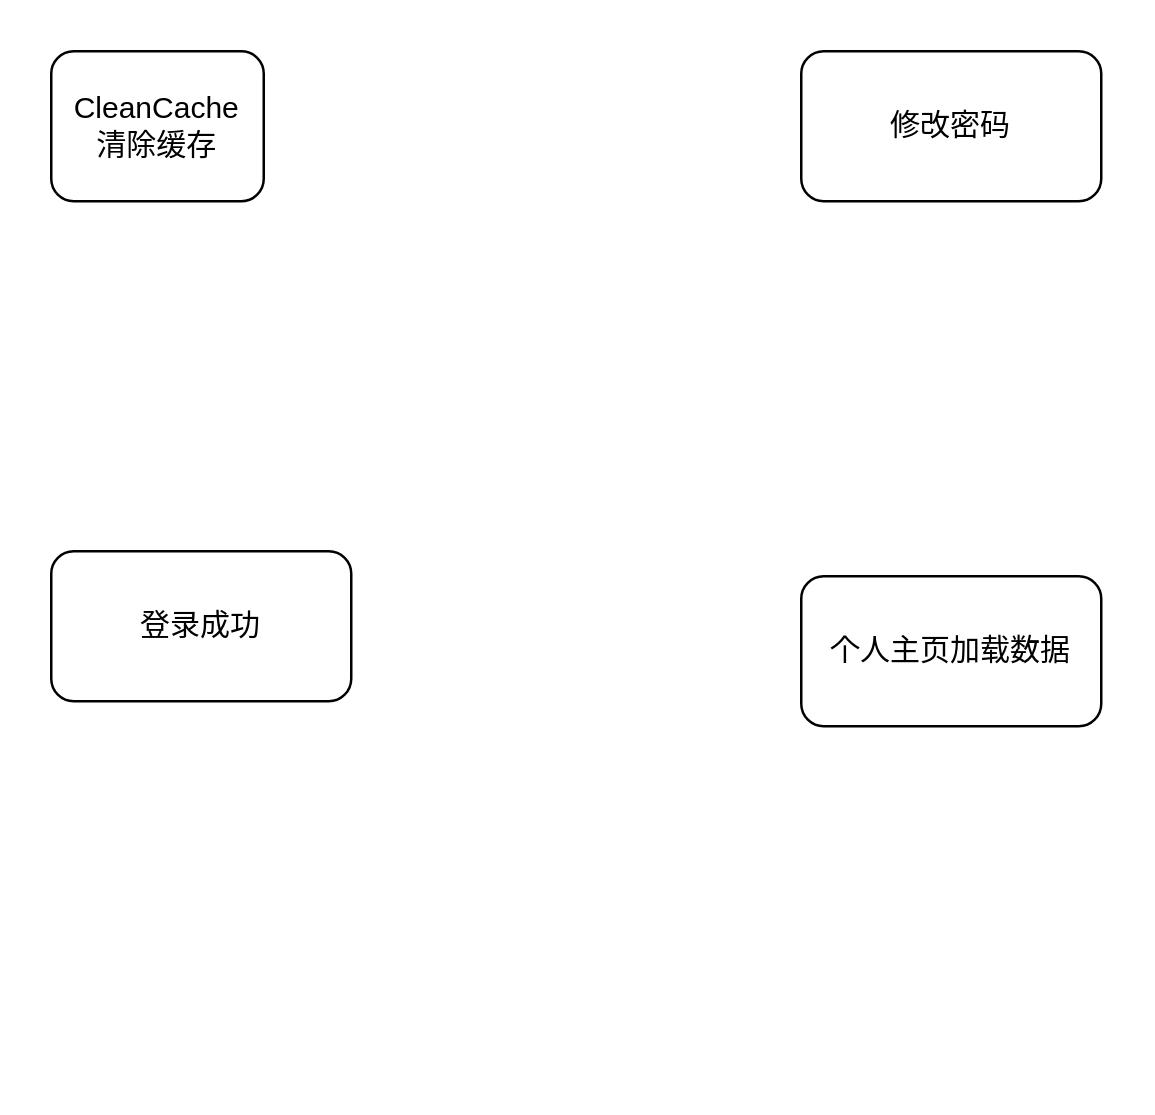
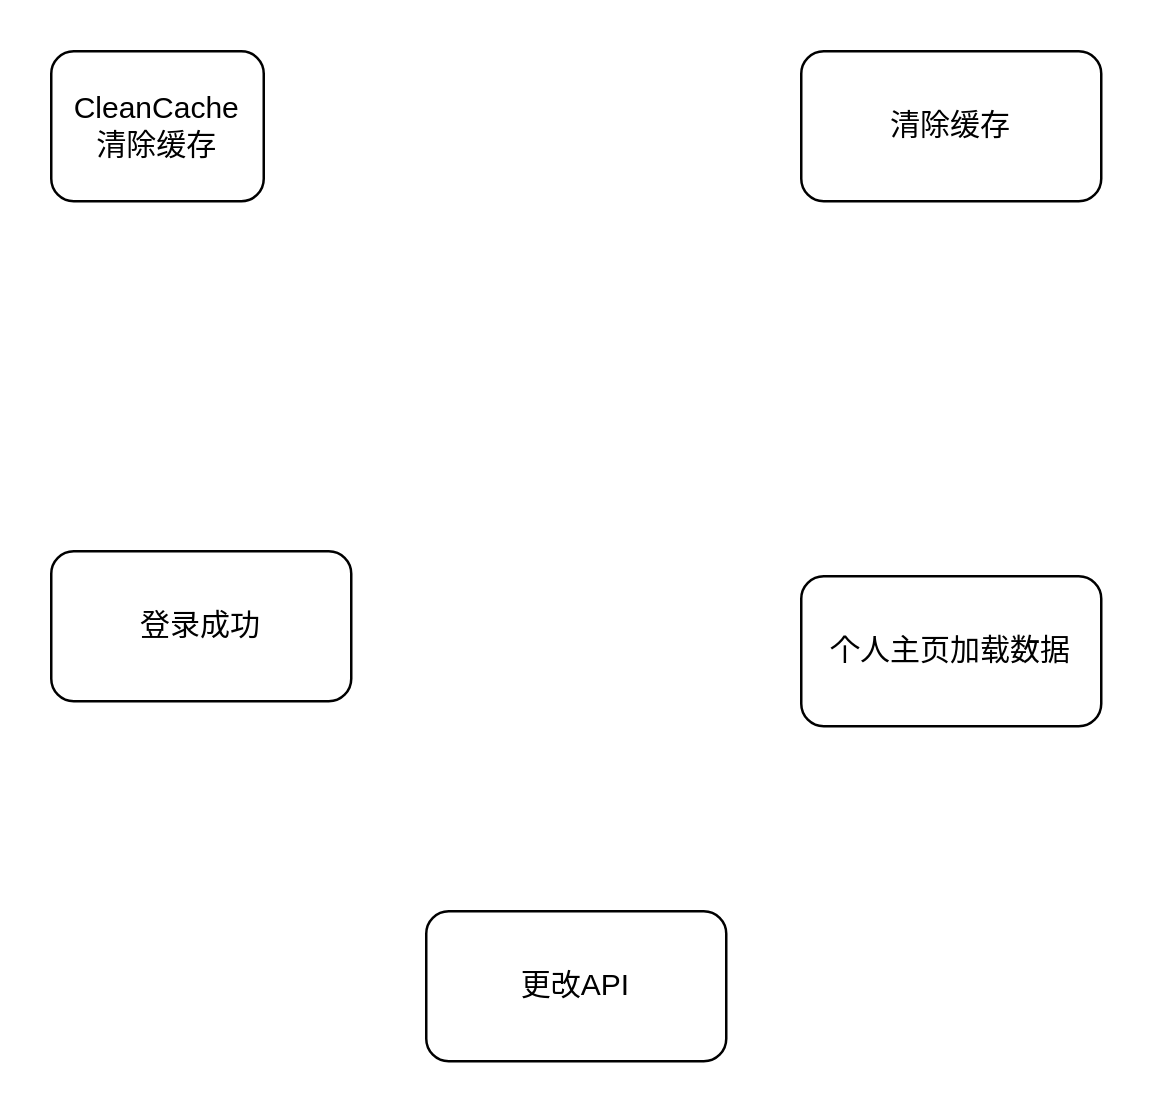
  <mxCell id="0" />
  <mxCell id="1" parent="0" />
  <mxCell id="2" value="CleanCache&lt;br&gt;清除缓存" style="rounded=1;whiteSpace=wrap;html=1;" vertex="1" parent="1"><mxGeometry x="20" y="20" width="85" height="60" as="geometry" /></mxCell>
  <mxCell id="3" value="登录成功" style="rounded=1;whiteSpace=wrap;html=1;" vertex="1" parent="1"><mxGeometry x="20" y="220" width="120" height="60" as="geometry" /></mxCell>
- <mxCell id="4" value="修改密码" style="rounded=1;whiteSpace=wrap;html=1;" vertex="1" parent="1"><mxGeometry x="320" y="20" width="120" height="60" as="geometry" /></mxCell>
+ <mxCell id="4" value="清除缓存" style="rounded=1;whiteSpace=wrap;html=1;" vertex="1" parent="1"><mxGeometry x="320" y="20" width="120" height="60" as="geometry" /></mxCell>
  <mxCell id="5" value="个人主页加载数据" style="rounded=1;whiteSpace=wrap;html=1;" vertex="1" parent="1"><mxGeometry x="320" y="230" width="120" height="60" as="geometry" /></mxCell>
+ <mxCell id="6" value="更改API" style="rounded=1;whiteSpace=wrap;html=1;" vertex="1" parent="1"><mxGeometry x="170" y="364" width="120" height="60" as="geometry" /></mxCell>
